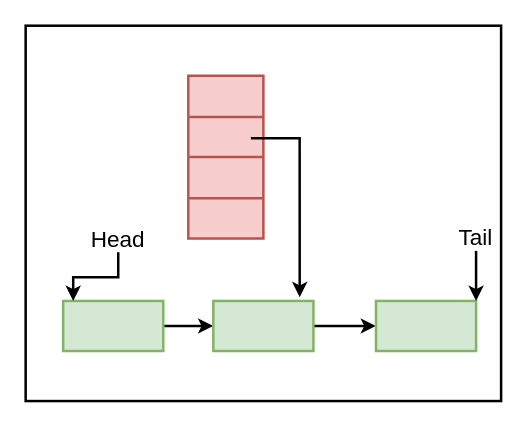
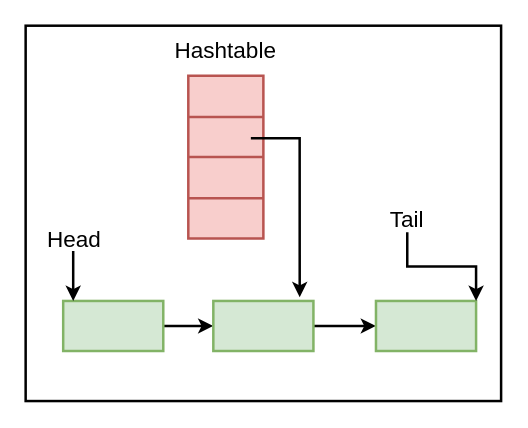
  <mxCell id="0" />
  <mxCell id="1" parent="0" />
  <mxCell id="2" value="" style="rounded=0;whiteSpace=wrap;html=1;strokeWidth=2;" vertex="1" parent="1"><mxGeometry x="20" y="20" width="380" height="300" as="geometry" /></mxCell>
  <mxCell id="3" style="edgeStyle=orthogonalEdgeStyle;rounded=0;orthogonalLoop=1;jettySize=auto;html=1;exitX=1;exitY=0.5;exitDx=0;exitDy=0;entryX=0;entryY=0.5;entryDx=0;entryDy=0;strokeWidth=2;" parent="1" source="4" target="6" edge="1"><mxGeometry relative="1" as="geometry" /></mxCell>
  <mxCell id="4" value="" style="rounded=0;whiteSpace=wrap;html=1;strokeWidth=2;fillColor=#d5e8d4;strokeColor=#82b366;" parent="1" vertex="1"><mxGeometry x="50" y="240" width="80" height="40" as="geometry" /></mxCell>
  <mxCell id="5" style="edgeStyle=orthogonalEdgeStyle;rounded=0;orthogonalLoop=1;jettySize=auto;html=1;entryX=0;entryY=0.5;entryDx=0;entryDy=0;strokeWidth=2;" parent="1" source="6" target="7" edge="1"><mxGeometry relative="1" as="geometry" /></mxCell>
  <mxCell id="6" value="" style="rounded=0;whiteSpace=wrap;html=1;strokeWidth=2;fillColor=#d5e8d4;strokeColor=#82b366;" parent="1" vertex="1"><mxGeometry x="170" y="240" width="80" height="40" as="geometry" /></mxCell>
  <mxCell id="7" value="" style="rounded=0;whiteSpace=wrap;html=1;strokeWidth=2;perimeterSpacing=0;fillColor=#d5e8d4;strokeColor=#82b366;" parent="1" vertex="1"><mxGeometry x="300" y="240" width="80" height="40" as="geometry" /></mxCell>
  <mxCell id="8" value="" style="shape=table;html=1;whiteSpace=wrap;startSize=0;container=1;collapsible=0;childLayout=tableLayout;strokeWidth=2;fillColor=#f8cecc;strokeColor=#b85450;" parent="1" vertex="1"><mxGeometry x="150" y="60" width="60" height="130" as="geometry" /></mxCell>
  <mxCell id="9" value="" style="shape=partialRectangle;html=1;whiteSpace=wrap;collapsible=0;dropTarget=0;pointerEvents=0;fillColor=none;top=0;left=0;bottom=0;right=0;points=[[0,0.5],[1,0.5]];portConstraint=eastwest;strokeWidth=2;" parent="8" vertex="1"><mxGeometry width="60" height="33" as="geometry" /></mxCell>
  <mxCell id="10" value="" style="shape=partialRectangle;html=1;whiteSpace=wrap;connectable=0;overflow=hidden;top=0;left=0;bottom=0;right=0;strokeWidth=2;fillColor=none;" parent="9" vertex="1"><mxGeometry width="60" height="33" as="geometry" /></mxCell>
  <mxCell id="11" value="" style="shape=partialRectangle;html=1;whiteSpace=wrap;collapsible=0;dropTarget=0;pointerEvents=0;fillColor=none;top=0;left=0;bottom=0;right=0;points=[[0,0.5],[1,0.5]];portConstraint=eastwest;" parent="8" vertex="1"><mxGeometry y="33" width="60" height="32" as="geometry" /></mxCell>
  <mxCell id="12" value="" style="shape=partialRectangle;html=1;whiteSpace=wrap;connectable=0;overflow=hidden;fillColor=none;top=0;left=0;bottom=0;right=0;strokeWidth=2;" parent="11" vertex="1"><mxGeometry width="60" height="32" as="geometry" /></mxCell>
  <mxCell id="13" value="" style="shape=partialRectangle;html=1;whiteSpace=wrap;collapsible=0;dropTarget=0;pointerEvents=0;fillColor=none;top=0;left=0;bottom=0;right=0;points=[[0,0.5],[1,0.5]];portConstraint=eastwest;" parent="8" vertex="1"><mxGeometry y="65" width="60" height="33" as="geometry" /></mxCell>
  <mxCell id="14" value="" style="shape=partialRectangle;html=1;whiteSpace=wrap;connectable=0;overflow=hidden;fillColor=none;top=0;left=0;bottom=0;right=0;" parent="13" vertex="1"><mxGeometry width="60" height="33" as="geometry" /></mxCell>
  <mxCell id="15" value="" style="shape=partialRectangle;html=1;whiteSpace=wrap;collapsible=0;dropTarget=0;pointerEvents=0;fillColor=none;top=0;left=0;bottom=0;right=0;points=[[0,0.5],[1,0.5]];portConstraint=eastwest;" parent="8" vertex="1"><mxGeometry y="98" width="60" height="32" as="geometry" /></mxCell>
  <mxCell id="16" value="" style="shape=partialRectangle;html=1;whiteSpace=wrap;connectable=0;overflow=hidden;fillColor=none;top=0;left=0;bottom=0;right=0;" parent="15" vertex="1"><mxGeometry width="60" height="32" as="geometry" /></mxCell>
  <mxCell id="17" style="edgeStyle=orthogonalEdgeStyle;rounded=0;orthogonalLoop=1;jettySize=auto;html=1;exitX=0.5;exitY=1;exitDx=0;exitDy=0;entryX=0.1;entryY=0;entryDx=0;entryDy=0;entryPerimeter=0;strokeWidth=2;" parent="1" source="18" target="4" edge="1"><mxGeometry relative="1" as="geometry" /></mxCell>
- <mxCell id="18" value="Head" style="text;html=1;strokeColor=none;fillColor=none;align=center;verticalAlign=middle;whiteSpace=wrap;rounded=0;fontSize=18;" parent="1" vertex="1"><mxGeometry x="74" y="181" width="40" height="20" as="geometry" /></mxCell>
+ <mxCell id="18" value="Head" style="text;html=1;strokeColor=none;fillColor=none;align=center;verticalAlign=middle;whiteSpace=wrap;rounded=0;fontSize=18;" parent="1" vertex="1"><mxGeometry x="39" y="181" width="40" height="20" as="geometry" /></mxCell>
  <mxCell id="19" style="edgeStyle=orthogonalEdgeStyle;rounded=0;orthogonalLoop=1;jettySize=auto;html=1;entryX=1;entryY=0;entryDx=0;entryDy=0;strokeWidth=2;" parent="1" source="20" target="7" edge="1"><mxGeometry relative="1" as="geometry" /></mxCell>
- <mxCell id="20" value="Tail" style="text;html=1;strokeColor=none;fillColor=none;align=center;verticalAlign=middle;whiteSpace=wrap;rounded=0;fontSize=18;" parent="1" vertex="1"><mxGeometry x="360" y="180" width="40" height="20" as="geometry" /></mxCell>
+ <mxCell id="20" value="Tail" style="text;html=1;strokeColor=none;fillColor=none;align=center;verticalAlign=middle;whiteSpace=wrap;rounded=0;fontSize=18;" parent="1" vertex="1"><mxGeometry x="305" y="165" width="40" height="20" as="geometry" /></mxCell>
+ <mxCell id="21" value="Hashtable" style="text;html=1;strokeColor=none;fillColor=none;align=center;verticalAlign=middle;whiteSpace=wrap;rounded=0;fontSize=18;" parent="1" vertex="1"><mxGeometry x="135" y="30" width="90" height="20" as="geometry" /></mxCell>
  <mxCell id="22" style="edgeStyle=orthogonalEdgeStyle;rounded=0;orthogonalLoop=1;jettySize=auto;html=1;entryX=0.863;entryY=-0.075;entryDx=0;entryDy=0;entryPerimeter=0;strokeWidth=2;" edge="1" parent="1" target="6"><mxGeometry relative="1" as="geometry"><mxPoint x="200" y="110" as="sourcePoint" /><Array as="points"><mxPoint x="239" y="110" /></Array></mxGeometry></mxCell>
